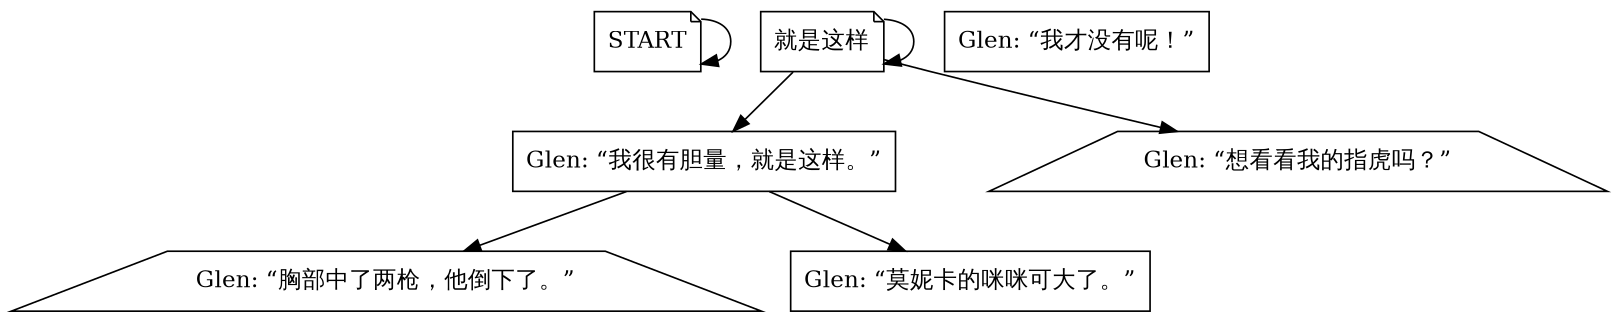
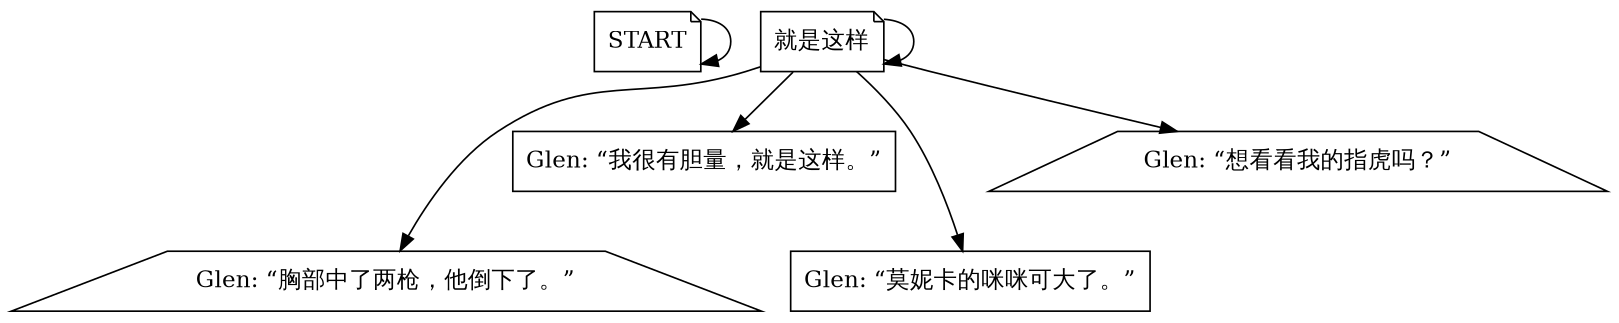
  digraph {
    node [shape=box]
    n1 [label=START shape=note]
    n2 [label="就是这样" shape=note]
    n3 [label="Glen: “胸部中了两枪，他倒下了。”" shape=trapezium]
    n4 [label="Glen: “莫妮卡的咪咪可大了。”"]
    n5 [label="Glen: “我很有胆量，就是这样。”"]
    n6 [label="Glen: “想看看我的指虎吗？”" shape=trapezium]
-   n7 [label="Glen: “我才没有呢！”"]
    n1 -> n1
    n2 -> n2
-   n5 -> n3
-   n5 -> n4
+   n2 -> n3
+   n2 -> n4
    n2 -> n5
    n2 -> n6
  }
